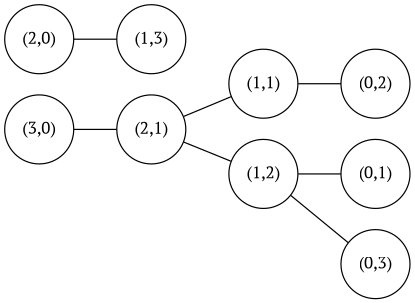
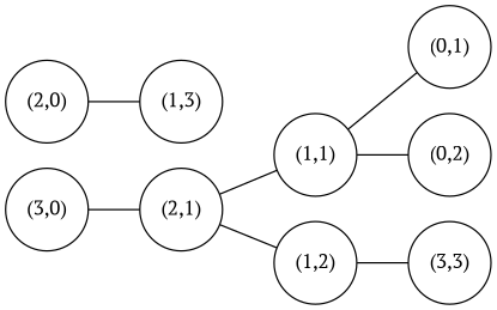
  graph {
    fontname="PT Serif"
    rankdir=LR
    node [fontname="PT Serif" shape=circle]
    edge [fontname="PT Serif"]
    n1 [label="(3,0)"]
    n2 [label="(2,1)"]
    n3 [label="(2,0)"]
    n4 [label="(1,3)"]
    n5 [label="(1,1)"]
    n6 [label="(1,2)"]
    n7 [label="(0,1)"]
    n8 [label="(0,2)"]
-   n9 [label="(0,3)"]
+   n9 [label="(3,3)"]
    n1 -- n2
    n2 -- n5
    n2 -- n6
    n3 -- n4
-   n6 -- n7
+   n5 -- n7
    n5 -- n8
    n6 -- n9
  }
